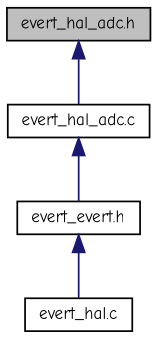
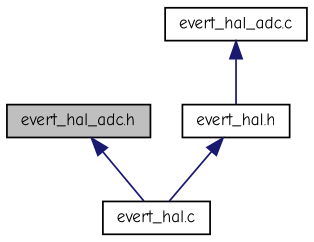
  digraph {
    fontname="Comic Neue"
    node [color=black fillcolor=white fontname="Comic Neue" fontsize=10 shape=record style=filled]
    edge [color=midnightblue dir=back fontname="Comic Neue" fontsize=10 labelfontname=Helvetica labelfontsize=10 style=solid]
    n1 [fillcolor=grey75 fontcolor=black height=0.2 label="evert_hal_adc.h" width=0.4]
    n2 [height=0.2 label="evert_hal_adc.c" width=0.4]
-   n3 [height=0.2 label="evert_evert.h" width=0.4]
+   n3 [height=0.2 label="evert_hal.h" width=0.4]
    n4 [height=0.2 label="evert_hal.c" width=0.4]
-   n1 -> n2
+   n1 -> n4
    n2 -> n3
    n3 -> n4
  }
